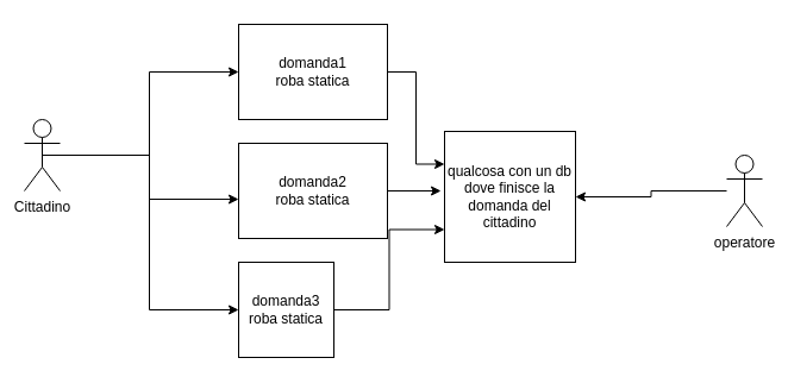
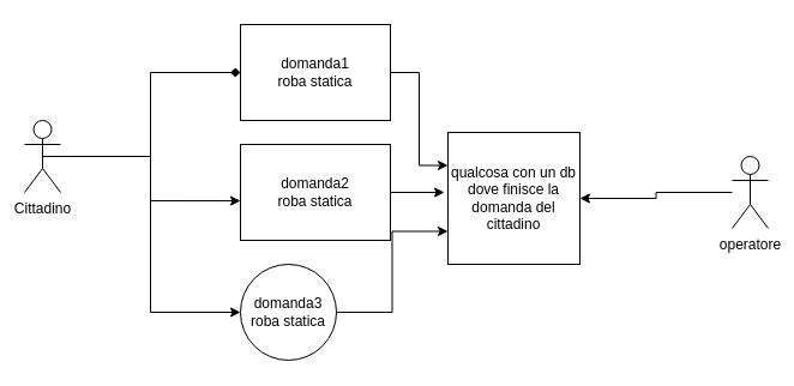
  <mxCell id="0" />
  <mxCell id="1" parent="0" />
- <mxCell id="2" style="edgeStyle=orthogonalEdgeStyle;rounded=0;orthogonalLoop=1;jettySize=auto;html=1;exitX=0.5;exitY=0.5;exitDx=0;exitDy=0;exitPerimeter=0;entryX=0;entryY=0.5;entryDx=0;entryDy=0;" edge="1" parent="1" source="5" target="7"><mxGeometry relative="1" as="geometry" /></mxCell>
+ <mxCell id="2" style="edgeStyle=orthogonalEdgeStyle;rounded=0;orthogonalLoop=1;jettySize=auto;html=1;exitX=0.5;exitY=0.5;exitDx=0;exitDy=0;exitPerimeter=0;entryX=0;entryY=0.5;entryDx=0;entryDy=0;endArrow=diamond;" edge="1" parent="1" source="5" target="7"><mxGeometry relative="1" as="geometry" /></mxCell>
  <mxCell id="3" style="edgeStyle=orthogonalEdgeStyle;rounded=0;orthogonalLoop=1;jettySize=auto;html=1;entryX=0;entryY=0.588;entryDx=0;entryDy=0;entryPerimeter=0;" edge="1" parent="1" source="5" target="9"><mxGeometry relative="1" as="geometry" /></mxCell>
  <mxCell id="4" style="edgeStyle=orthogonalEdgeStyle;rounded=0;orthogonalLoop=1;jettySize=auto;html=1;entryX=0;entryY=0.5;entryDx=0;entryDy=0;" edge="1" parent="1" source="5" target="11"><mxGeometry relative="1" as="geometry" /></mxCell>
  <mxCell id="5" value="Cittadino" style="shape=umlActor;verticalLabelPosition=bottom;labelBackgroundColor=#ffffff;verticalAlign=top;html=1;outlineConnect=0;" vertex="1" parent="1"><mxGeometry x="20" y="100" width="30" height="60" as="geometry" /></mxCell>
  <mxCell id="6" style="edgeStyle=orthogonalEdgeStyle;rounded=0;orthogonalLoop=1;jettySize=auto;html=1;entryX=0;entryY=0.25;entryDx=0;entryDy=0;" edge="1" parent="1" source="7" target="12"><mxGeometry relative="1" as="geometry" /></mxCell>
  <mxCell id="7" value="&lt;div&gt;domanda1&lt;/div&gt;&lt;div&gt;roba statica&lt;/div&gt;" style="whiteSpace=wrap;html=1;aspect=fixed;" vertex="1" parent="1"><mxGeometry x="200" y="20" width="125" height="80" as="geometry" /></mxCell>
  <mxCell id="8" style="edgeStyle=orthogonalEdgeStyle;rounded=0;orthogonalLoop=1;jettySize=auto;html=1;" edge="1" parent="1" source="9"><mxGeometry relative="1" as="geometry"><mxPoint x="370" y="160" as="targetPoint" /></mxGeometry></mxCell>
  <mxCell id="9" value="&lt;div&gt;domanda2&lt;/div&gt;&lt;div&gt;roba statica&lt;/div&gt;" style="whiteSpace=wrap;html=1;aspect=fixed;" vertex="1" parent="1"><mxGeometry x="200" y="120" width="125" height="80" as="geometry" /></mxCell>
  <mxCell id="10" style="edgeStyle=orthogonalEdgeStyle;rounded=0;orthogonalLoop=1;jettySize=auto;html=1;entryX=0;entryY=0.75;entryDx=0;entryDy=0;" edge="1" parent="1" source="11" target="12"><mxGeometry relative="1" as="geometry" /></mxCell>
- <mxCell id="11" value="&lt;div&gt;domanda3&lt;/div&gt;&lt;div&gt;roba statica&lt;/div&gt;" style="whiteSpace=wrap;html=1;aspect=fixed;" vertex="1" parent="1"><mxGeometry x="200" y="220" width="80" height="80" as="geometry" /></mxCell>
+ <mxCell id="11" value="&lt;div&gt;domanda3&lt;/div&gt;&lt;div&gt;roba statica&lt;/div&gt;" style="ellipse;whiteSpace=wrap;html=1;aspect=fixed;" vertex="1" parent="1"><mxGeometry x="200" y="220" width="80" height="80" as="geometry" /></mxCell>
  <mxCell id="12" value="qualcosa con un db dove finisce la domanda del cittadino" style="whiteSpace=wrap;html=1;aspect=fixed;" vertex="1" parent="1"><mxGeometry x="373" y="110" width="110" height="110" as="geometry" /></mxCell>
  <mxCell id="13" style="edgeStyle=orthogonalEdgeStyle;rounded=0;orthogonalLoop=1;jettySize=auto;html=1;entryX=1;entryY=0.5;entryDx=0;entryDy=0;" edge="1" parent="1" source="14" target="12"><mxGeometry relative="1" as="geometry" /></mxCell>
  <mxCell id="14" value="operatore" style="shape=umlActor;verticalLabelPosition=bottom;labelBackgroundColor=#ffffff;verticalAlign=top;html=1;outlineConnect=0;" vertex="1" parent="1"><mxGeometry x="610" y="130" width="30" height="60" as="geometry" /></mxCell>
